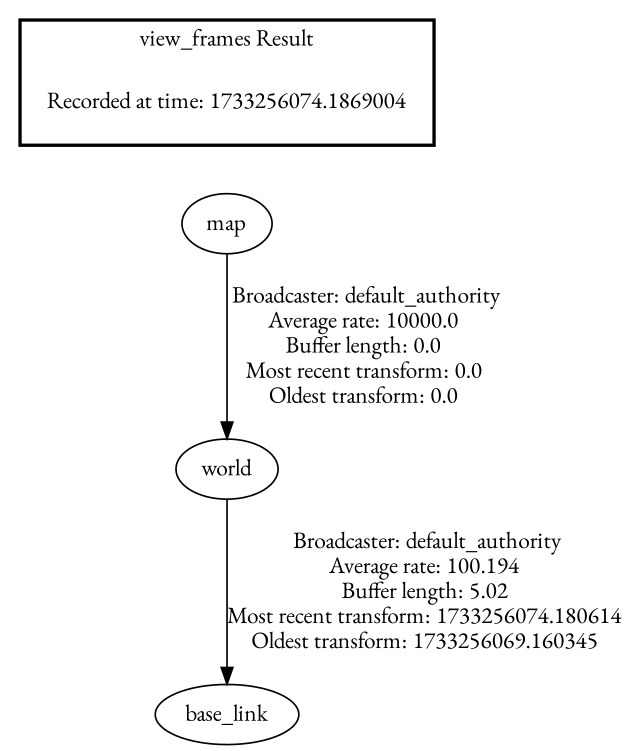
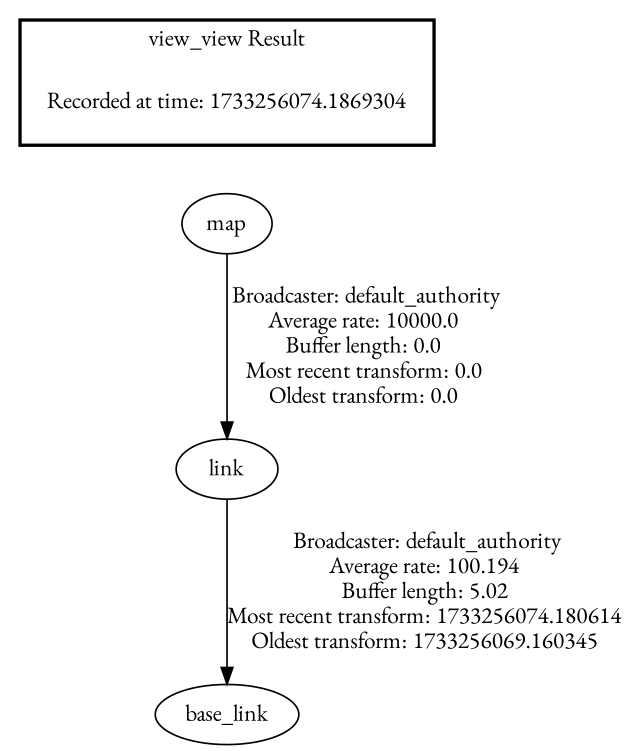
  digraph {
    fontname="EB Garamond"
    node [fontname="EB Garamond"]
    edge [fontname="EB Garamond"]
-   "Recorded at time: 1733256074.1869004" [shape=plaintext]
-   world
+   "Recorded at time: 1733256074.1869004" [shape=plaintext label="Recorded at time: 1733256074.1869304"]
+   world [label=link]
    base_link
    map
    subgraph cluster_1 {
      color=black
-     label="view_frames Result"
+     label="view_view Result"
      style=bold
      "Recorded at time: 1733256074.1869004"
    }
    "Recorded at time: 1733256074.1869004" -> map [style=invis]
    world -> base_link [label=" Broadcaster: default_authority\nAverage rate: 100.194\nBuffer length: 5.02\nMost recent transform: 1733256074.180614\nOldest transform: 1733256069.160345\n"]
    map -> world [label=" Broadcaster: default_authority\nAverage rate: 10000.0\nBuffer length: 0.0\nMost recent transform: 0.0\nOldest transform: 0.0\n"]
  }
